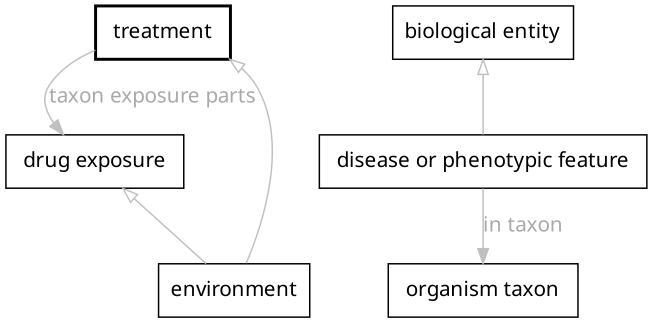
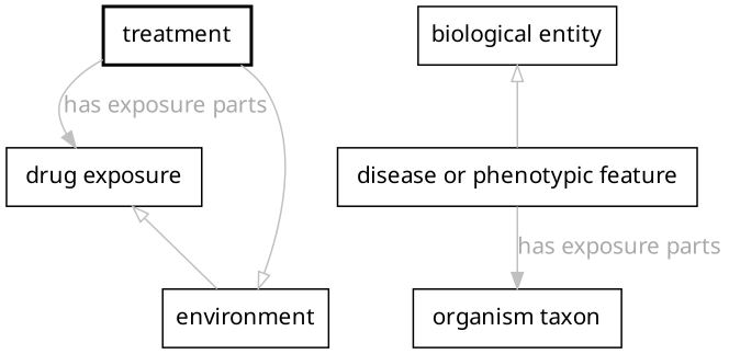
  digraph {
    fontname="Noto Sans"
    fontsize=32
    penwidth=5
    node [color=black fontname="Noto Sans" shape=rectangle style=solid]
    edge [color=gray fontcolor=darkgray fontname="Noto Sans" arrowtail=onormal dir=back]
    n1 [label=" treatment " style=bold]
    n2 [label=" drug exposure "]
    environment [style=""]
    n4 [label=" disease or phenotypic feature "]
    n5 [label=" organism taxon "]
    "biological entity" [style=""]
-   n1 -> n2 [label="taxon exposure parts" arrowtail="" dir=""]
+   n1 -> n2 [label="has exposure parts" arrowtail="" dir=""]
    n2 -> environment
-   n1 -> environment
-   n4 -> n5 [label="in taxon" arrowtail="" dir=""]
+   environment -> n1
+   n4 -> n5 [label="has exposure parts" arrowtail="" dir=""]
    "biological entity" -> n4
  }
